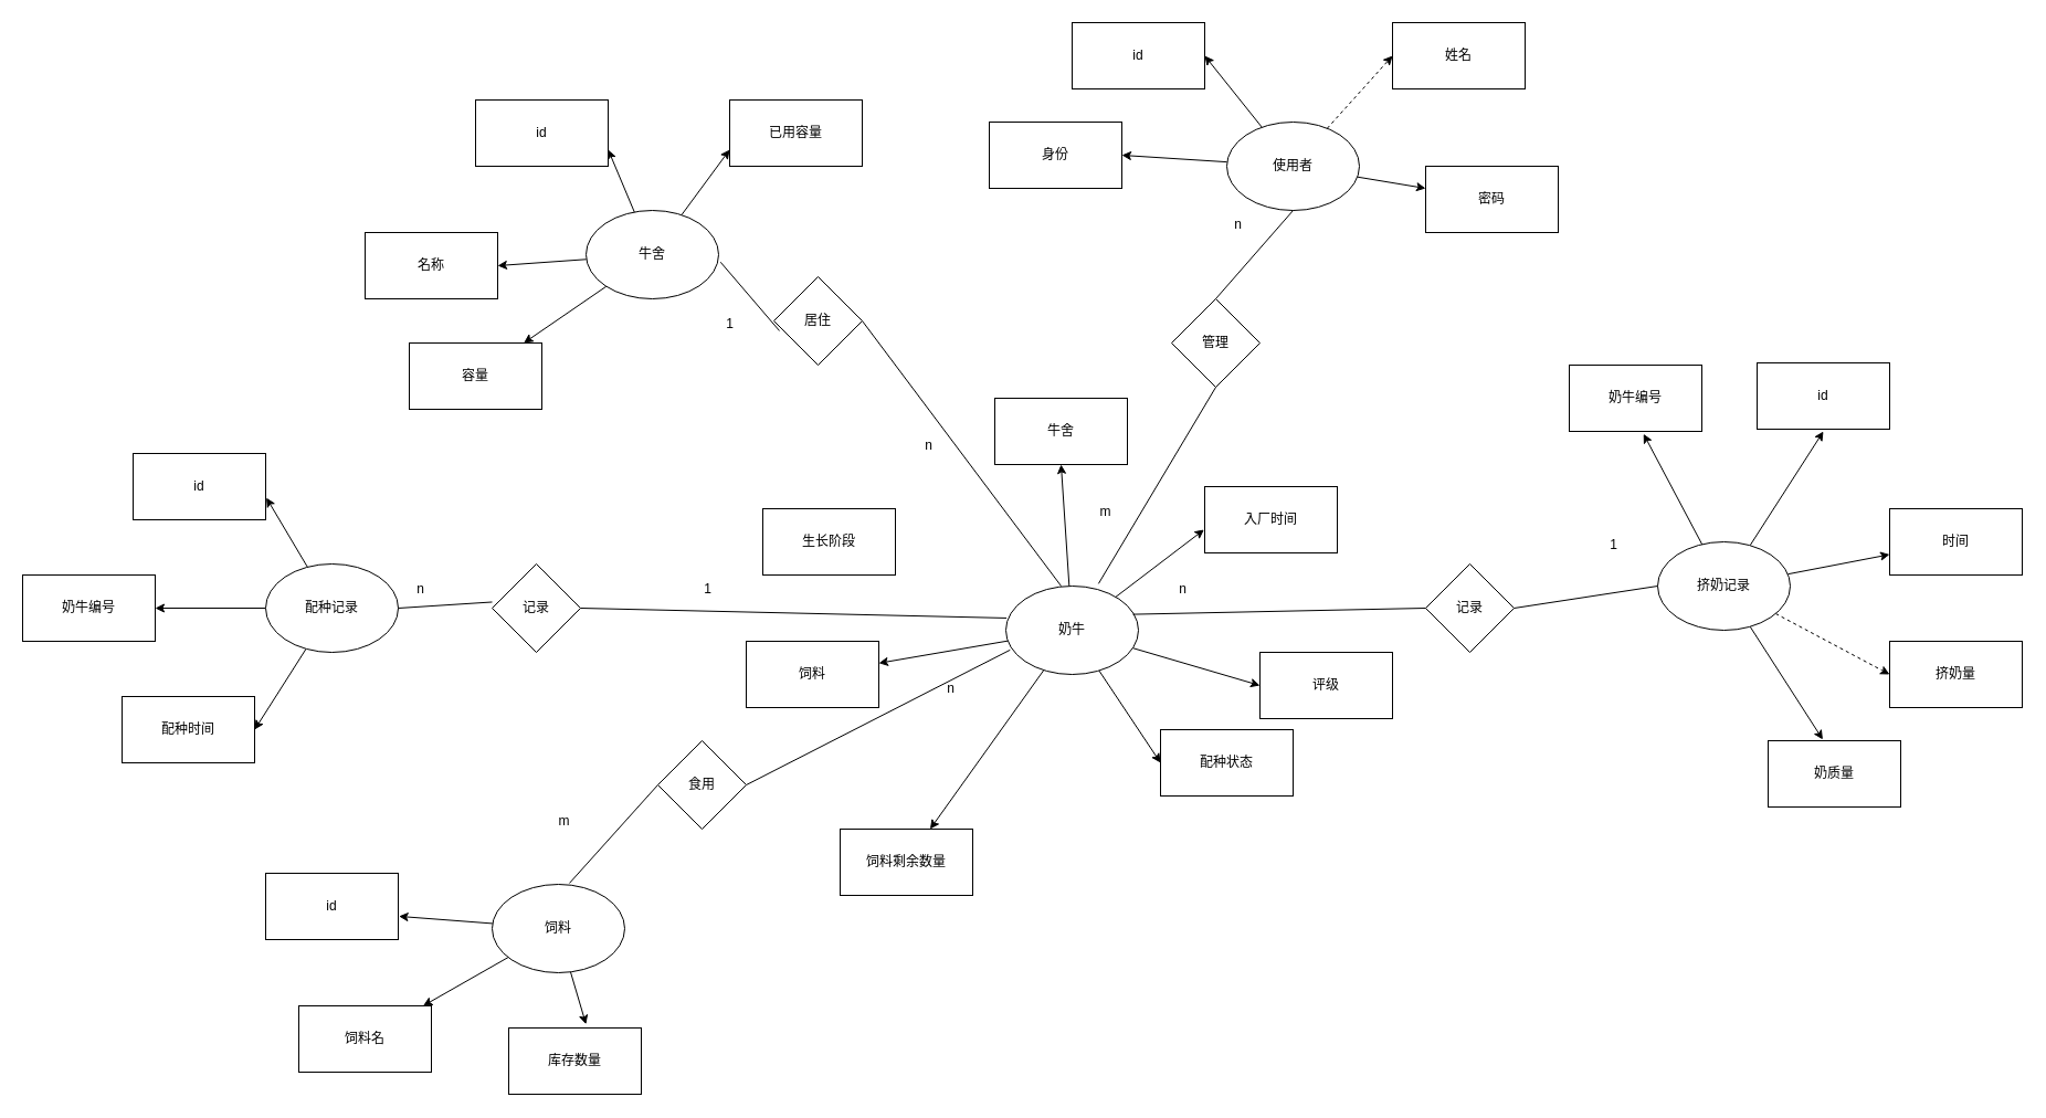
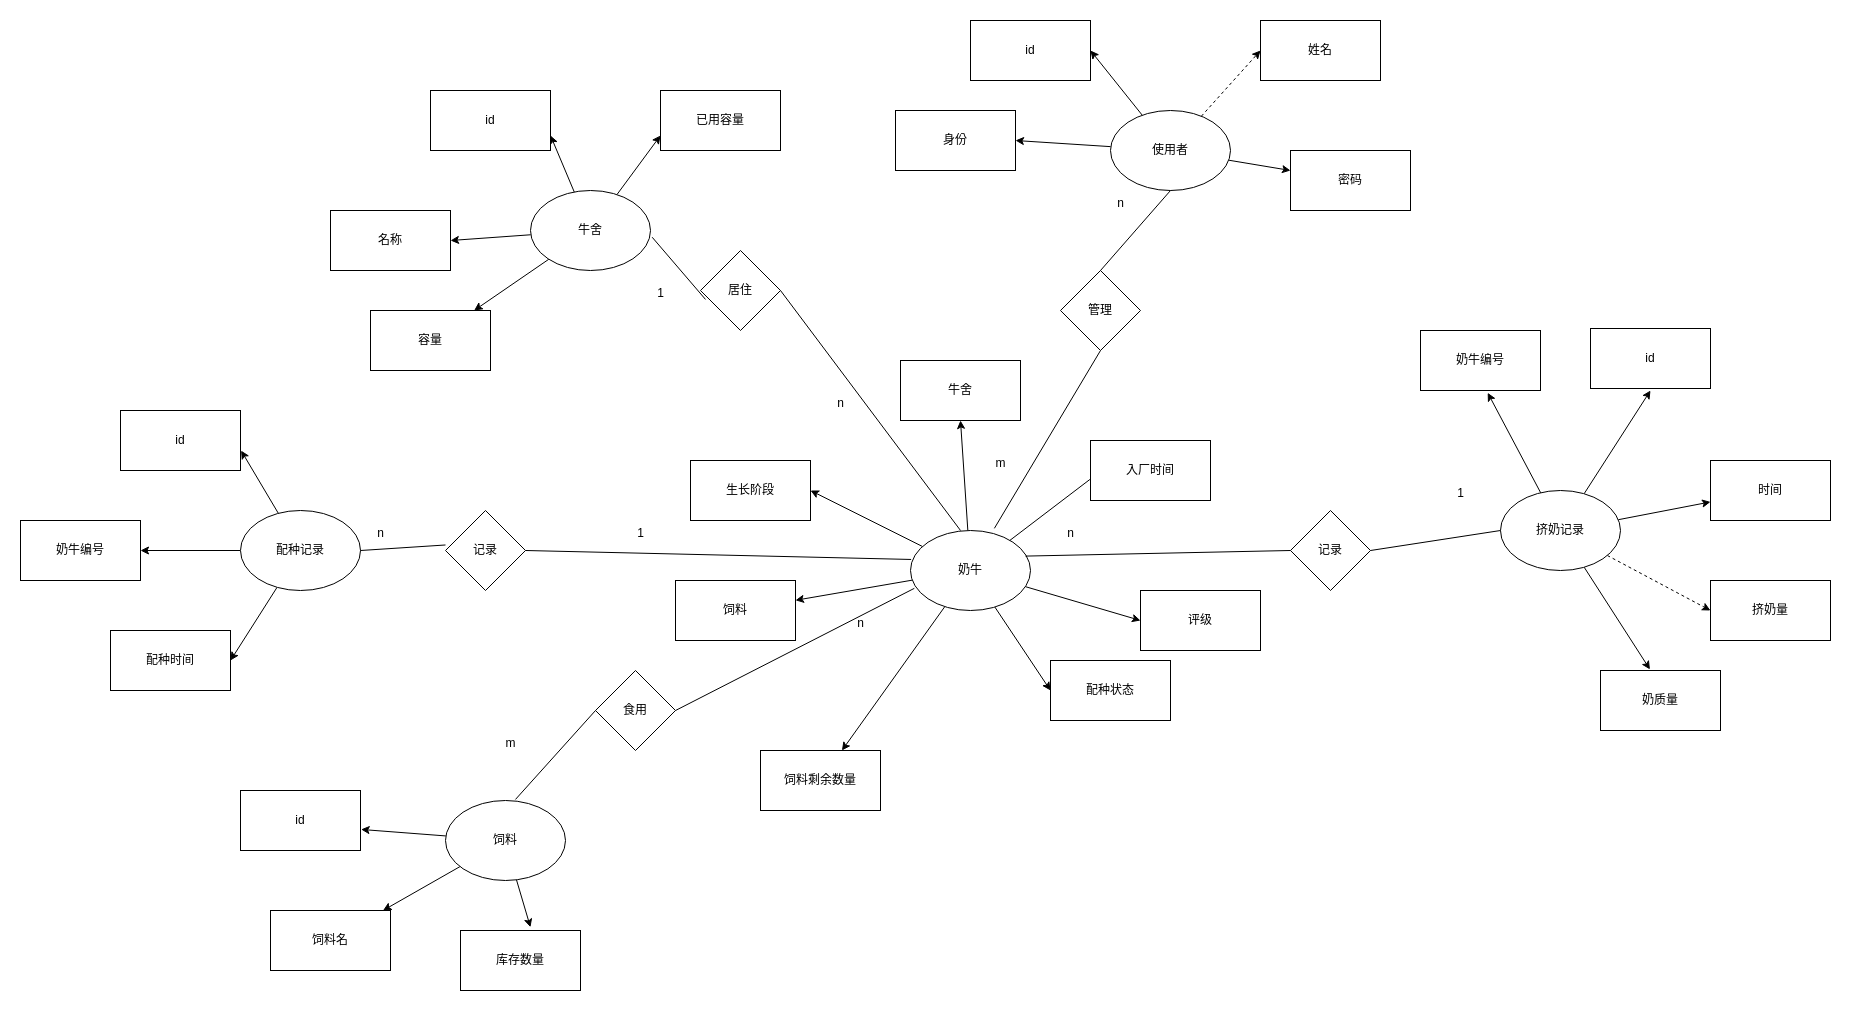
  <mxCell id="0" />
  <mxCell id="1" parent="0" />
  <mxCell id="2" style="rounded=0;orthogonalLoop=1;jettySize=auto;html=1;entryX=0.5;entryY=1;entryDx=0;entryDy=0;" edge="1" parent="1" source="8" target="12"><mxGeometry relative="1" as="geometry" /></mxCell>
+ <mxCell id="3" style="rounded=0;orthogonalLoop=1;jettySize=auto;html=1;entryX=1;entryY=0.5;entryDx=0;entryDy=0;" edge="1" parent="1" source="8" target="9"><mxGeometry relative="1" as="geometry" /></mxCell>
  <mxCell id="4" style="rounded=0;orthogonalLoop=1;jettySize=auto;html=1;" edge="1" parent="1" source="8" target="11"><mxGeometry relative="1" as="geometry" /></mxCell>
  <mxCell id="5" style="rounded=0;orthogonalLoop=1;jettySize=auto;html=1;" edge="1" parent="1" source="8" target="10"><mxGeometry relative="1" as="geometry" /></mxCell>
  <mxCell id="6" style="rounded=0;orthogonalLoop=1;jettySize=auto;html=1;entryX=0;entryY=0.5;entryDx=0;entryDy=0;" edge="1" parent="1" source="8" target="14"><mxGeometry relative="1" as="geometry" /></mxCell>
  <mxCell id="7" style="rounded=0;orthogonalLoop=1;jettySize=auto;html=1;entryX=0;entryY=0.5;entryDx=0;entryDy=0;" edge="1" parent="1" source="8" target="15"><mxGeometry relative="1" as="geometry" /></mxCell>
  <mxCell id="8" value="奶牛" style="ellipse;whiteSpace=wrap;html=1;" vertex="1" parent="1"><mxGeometry x="910" y="530" width="120" height="80" as="geometry" /></mxCell>
  <mxCell id="9" value="生长阶段" style="rounded=0;whiteSpace=wrap;html=1;" vertex="1" parent="1"><mxGeometry x="690" y="460" width="120" height="60" as="geometry" /></mxCell>
  <mxCell id="10" value="饲料" style="rounded=0;whiteSpace=wrap;html=1;" vertex="1" parent="1"><mxGeometry x="675" y="580" width="120" height="60" as="geometry" /></mxCell>
  <mxCell id="11" value="饲料剩余数量" style="rounded=0;whiteSpace=wrap;html=1;" vertex="1" parent="1"><mxGeometry x="760" y="750" width="120" height="60" as="geometry" /></mxCell>
  <mxCell id="12" value="牛舍" style="rounded=0;whiteSpace=wrap;html=1;" vertex="1" parent="1"><mxGeometry x="900" y="360" width="120" height="60" as="geometry" /></mxCell>
  <mxCell id="13" value="入厂时间" style="rounded=0;whiteSpace=wrap;html=1;" vertex="1" parent="1"><mxGeometry x="1090" y="440" width="120" height="60" as="geometry" /></mxCell>
  <mxCell id="14" value="评级" style="rounded=0;whiteSpace=wrap;html=1;" vertex="1" parent="1"><mxGeometry x="1140" y="590" width="120" height="60" as="geometry" /></mxCell>
  <mxCell id="15" value="配种状态" style="rounded=0;whiteSpace=wrap;html=1;" vertex="1" parent="1"><mxGeometry x="1050" y="660" width="120" height="60" as="geometry" /></mxCell>
- <mxCell id="16" style="rounded=0;orthogonalLoop=1;jettySize=auto;html=1;entryX=-0.005;entryY=0.649;entryDx=0;entryDy=0;entryPerimeter=0;" edge="1" parent="1" source="8" target="13"><mxGeometry relative="1" as="geometry" /></mxCell>
+ <mxCell id="16" style="rounded=0;orthogonalLoop=1;jettySize=auto;html=1;entryX=-0.005;entryY=0.649;entryDx=0;entryDy=0;entryPerimeter=0;endArrow=none;" edge="1" parent="1" source="8" target="13"><mxGeometry relative="1" as="geometry" /></mxCell>
  <mxCell id="17" style="rounded=0;orthogonalLoop=1;jettySize=auto;html=1;" edge="1" parent="1" source="18" target="20"><mxGeometry relative="1" as="geometry" /></mxCell>
  <mxCell id="18" value="饲料" style="ellipse;whiteSpace=wrap;html=1;" vertex="1" parent="1"><mxGeometry x="445" y="800" width="120" height="80" as="geometry" /></mxCell>
  <mxCell id="19" value="id" style="rounded=0;whiteSpace=wrap;html=1;" vertex="1" parent="1"><mxGeometry x="240" y="790" width="120" height="60" as="geometry" /></mxCell>
  <mxCell id="20" value="饲料名" style="rounded=0;whiteSpace=wrap;html=1;" vertex="1" parent="1"><mxGeometry x="270" y="910" width="120" height="60" as="geometry" /></mxCell>
  <mxCell id="21" value="库存数量" style="rounded=0;whiteSpace=wrap;html=1;" vertex="1" parent="1"><mxGeometry x="460" y="930" width="120" height="60" as="geometry" /></mxCell>
  <mxCell id="22" style="rounded=0;orthogonalLoop=1;jettySize=auto;html=1;entryX=1.005;entryY=0.649;entryDx=0;entryDy=0;entryPerimeter=0;" edge="1" parent="1" source="18" target="19"><mxGeometry relative="1" as="geometry" /></mxCell>
  <mxCell id="23" style="rounded=0;orthogonalLoop=1;jettySize=auto;html=1;entryX=0.583;entryY=-0.055;entryDx=0;entryDy=0;entryPerimeter=0;" edge="1" parent="1" source="18" target="21"><mxGeometry relative="1" as="geometry" /></mxCell>
  <mxCell id="24" style="rounded=0;orthogonalLoop=1;jettySize=auto;html=1;entryX=1;entryY=0.75;entryDx=0;entryDy=0;" edge="1" parent="1" source="28" target="29"><mxGeometry relative="1" as="geometry" /></mxCell>
  <mxCell id="25" style="rounded=0;orthogonalLoop=1;jettySize=auto;html=1;entryX=0;entryY=0.75;entryDx=0;entryDy=0;" edge="1" parent="1" source="28" target="32"><mxGeometry relative="1" as="geometry" /></mxCell>
  <mxCell id="26" style="rounded=0;orthogonalLoop=1;jettySize=auto;html=1;entryX=1;entryY=0.5;entryDx=0;entryDy=0;" edge="1" parent="1" source="28" target="30"><mxGeometry relative="1" as="geometry" /></mxCell>
  <mxCell id="27" style="rounded=0;orthogonalLoop=1;jettySize=auto;html=1;" edge="1" parent="1" source="28" target="31"><mxGeometry relative="1" as="geometry" /></mxCell>
  <mxCell id="28" value="牛舍" style="ellipse;whiteSpace=wrap;html=1;" vertex="1" parent="1"><mxGeometry x="530" y="190" width="120" height="80" as="geometry" /></mxCell>
  <mxCell id="29" value="id" style="rounded=0;whiteSpace=wrap;html=1;" vertex="1" parent="1"><mxGeometry x="430" y="90" width="120" height="60" as="geometry" /></mxCell>
  <mxCell id="30" value="名称" style="rounded=0;whiteSpace=wrap;html=1;" vertex="1" parent="1"><mxGeometry x="330" y="210" width="120" height="60" as="geometry" /></mxCell>
  <mxCell id="31" value="容量" style="rounded=0;whiteSpace=wrap;html=1;" vertex="1" parent="1"><mxGeometry x="370" y="310" width="120" height="60" as="geometry" /></mxCell>
  <mxCell id="32" value="已用容量" style="rounded=0;whiteSpace=wrap;html=1;" vertex="1" parent="1"><mxGeometry x="660" y="90" width="120" height="60" as="geometry" /></mxCell>
  <mxCell id="33" value="" style="endArrow=none;html=1;rounded=0;entryX=0.417;entryY=0;entryDx=0;entryDy=0;entryPerimeter=0;exitX=1;exitY=0.5;exitDx=0;exitDy=0;" edge="1" parent="1" source="34" target="8"><mxGeometry width="50" height="50" relative="1" as="geometry"><mxPoint x="820" y="290" as="sourcePoint" /><mxPoint x="760" y="280" as="targetPoint" /></mxGeometry></mxCell>
  <mxCell id="34" value="居住" style="rhombus;whiteSpace=wrap;html=1;" vertex="1" parent="1"><mxGeometry x="700" y="250" width="80" height="80" as="geometry" /></mxCell>
  <mxCell id="35" value="n" style="text;html=1;align=center;verticalAlign=middle;resizable=0;points=[];autosize=1;strokeColor=none;fillColor=none;" vertex="1" parent="1"><mxGeometry x="825" y="388" width="30" height="30" as="geometry" /></mxCell>
  <mxCell id="36" value="" style="endArrow=none;html=1;rounded=0;entryX=0.063;entryY=0.612;entryDx=0;entryDy=0;entryPerimeter=0;exitX=1.014;exitY=0.584;exitDx=0;exitDy=0;exitPerimeter=0;" edge="1" parent="1" source="28" target="34"><mxGeometry width="50" height="50" relative="1" as="geometry"><mxPoint x="750" y="180" as="sourcePoint" /><mxPoint x="930" y="420" as="targetPoint" /></mxGeometry></mxCell>
  <mxCell id="37" value="1" style="text;html=1;align=center;verticalAlign=middle;resizable=0;points=[];autosize=1;strokeColor=none;fillColor=none;" vertex="1" parent="1"><mxGeometry x="645" y="278" width="30" height="30" as="geometry" /></mxCell>
  <mxCell id="38" value="食用" style="rhombus;whiteSpace=wrap;html=1;" vertex="1" parent="1"><mxGeometry x="595" y="670" width="80" height="80" as="geometry" /></mxCell>
  <mxCell id="39" value="" style="endArrow=none;html=1;rounded=0;entryX=0.032;entryY=0.723;entryDx=0;entryDy=0;entryPerimeter=0;exitX=1;exitY=0.5;exitDx=0;exitDy=0;" edge="1" parent="1" source="38" target="8"><mxGeometry width="50" height="50" relative="1" as="geometry"><mxPoint x="750" y="720" as="sourcePoint" /><mxPoint x="800" y="670" as="targetPoint" /></mxGeometry></mxCell>
  <mxCell id="40" value="n" style="text;html=1;align=center;verticalAlign=middle;resizable=0;points=[];autosize=1;strokeColor=none;fillColor=none;" vertex="1" parent="1"><mxGeometry x="845" y="608" width="30" height="30" as="geometry" /></mxCell>
  <mxCell id="41" value="" style="endArrow=none;html=1;rounded=0;entryX=0;entryY=0.5;entryDx=0;entryDy=0;exitX=0.583;exitY=-0.013;exitDx=0;exitDy=0;exitPerimeter=0;" edge="1" parent="1" source="18" target="38"><mxGeometry width="50" height="50" relative="1" as="geometry"><mxPoint x="380" y="771" as="sourcePoint" /><mxPoint x="619" y="649" as="targetPoint" /></mxGeometry></mxCell>
  <mxCell id="42" value="m" style="text;html=1;align=center;verticalAlign=middle;resizable=0;points=[];autosize=1;strokeColor=none;fillColor=none;" vertex="1" parent="1"><mxGeometry x="495" y="728" width="30" height="30" as="geometry" /></mxCell>
  <mxCell id="43" style="rounded=0;orthogonalLoop=1;jettySize=auto;html=1;entryX=1;entryY=0.5;entryDx=0;entryDy=0;" edge="1" parent="1" source="45" target="47"><mxGeometry relative="1" as="geometry" /></mxCell>
  <mxCell id="44" style="rounded=0;orthogonalLoop=1;jettySize=auto;html=1;entryX=1;entryY=0.5;entryDx=0;entryDy=0;" edge="1" parent="1" source="45" target="48"><mxGeometry relative="1" as="geometry" /></mxCell>
  <mxCell id="45" value="配种记录" style="ellipse;whiteSpace=wrap;html=1;" vertex="1" parent="1"><mxGeometry x="240" y="510" width="120" height="80" as="geometry" /></mxCell>
  <mxCell id="46" value="id" style="rounded=0;whiteSpace=wrap;html=1;" vertex="1" parent="1"><mxGeometry x="120" y="410" width="120" height="60" as="geometry" /></mxCell>
  <mxCell id="47" value="奶牛编号" style="rounded=0;whiteSpace=wrap;html=1;" vertex="1" parent="1"><mxGeometry x="20" y="520" width="120" height="60" as="geometry" /></mxCell>
  <mxCell id="48" value="配种时间" style="rounded=0;whiteSpace=wrap;html=1;" vertex="1" parent="1"><mxGeometry x="110" y="630" width="120" height="60" as="geometry" /></mxCell>
  <mxCell id="49" style="rounded=0;orthogonalLoop=1;jettySize=auto;html=1;entryX=1.005;entryY=0.668;entryDx=0;entryDy=0;entryPerimeter=0;" edge="1" parent="1" source="45" target="46"><mxGeometry relative="1" as="geometry" /></mxCell>
  <mxCell id="50" value="记录" style="rhombus;whiteSpace=wrap;html=1;" vertex="1" parent="1"><mxGeometry x="445" y="510" width="80" height="80" as="geometry" /></mxCell>
  <mxCell id="51" value="" style="endArrow=none;html=1;rounded=0;entryX=0.005;entryY=0.362;entryDx=0;entryDy=0;entryPerimeter=0;exitX=1;exitY=0.5;exitDx=0;exitDy=0;" edge="1" parent="1" source="50" target="8"><mxGeometry width="50" height="50" relative="1" as="geometry"><mxPoint x="600" y="570" as="sourcePoint" /><mxPoint x="650" y="520" as="targetPoint" /></mxGeometry></mxCell>
  <mxCell id="52" value="1" style="text;html=1;align=center;verticalAlign=middle;resizable=0;points=[];autosize=1;strokeColor=none;fillColor=none;" vertex="1" parent="1"><mxGeometry x="625" y="518" width="30" height="30" as="geometry" /></mxCell>
  <mxCell id="53" value="" style="endArrow=none;html=1;rounded=0;entryX=0;entryY=0.431;entryDx=0;entryDy=0;entryPerimeter=0;exitX=1;exitY=0.5;exitDx=0;exitDy=0;" edge="1" parent="1" source="45" target="50"><mxGeometry width="50" height="50" relative="1" as="geometry"><mxPoint x="360" y="540" as="sourcePoint" /><mxPoint x="410" y="490" as="targetPoint" /></mxGeometry></mxCell>
  <mxCell id="54" value="n" style="text;html=1;align=center;verticalAlign=middle;resizable=0;points=[];autosize=1;strokeColor=none;fillColor=none;" vertex="1" parent="1"><mxGeometry x="365" y="518" width="30" height="30" as="geometry" /></mxCell>
  <mxCell id="55" style="rounded=0;orthogonalLoop=1;jettySize=auto;html=1;" edge="1" parent="1" source="58" target="61"><mxGeometry relative="1" as="geometry" /></mxCell>
  <mxCell id="56" style="rounded=0;orthogonalLoop=1;jettySize=auto;html=1;entryX=0;entryY=0.5;entryDx=0;entryDy=0;dashed=1;" edge="1" parent="1" source="58" target="62"><mxGeometry relative="1" as="geometry" /></mxCell>
  <mxCell id="57" style="rounded=0;orthogonalLoop=1;jettySize=auto;html=1;" edge="1" parent="1" source="58"><mxGeometry relative="1" as="geometry"><mxPoint x="1650" y="390" as="targetPoint" /></mxGeometry></mxCell>
  <mxCell id="58" value="挤奶记录" style="ellipse;whiteSpace=wrap;html=1;" vertex="1" parent="1"><mxGeometry x="1500" y="490" width="120" height="80" as="geometry" /></mxCell>
  <mxCell id="59" value="id" style="rounded=0;whiteSpace=wrap;html=1;" vertex="1" parent="1"><mxGeometry x="1590" y="328" width="120" height="60" as="geometry" /></mxCell>
  <mxCell id="60" value="奶牛编号" style="rounded=0;whiteSpace=wrap;html=1;" vertex="1" parent="1"><mxGeometry x="1420" y="330" width="120" height="60" as="geometry" /></mxCell>
  <mxCell id="61" value="时间" style="rounded=0;whiteSpace=wrap;html=1;" vertex="1" parent="1"><mxGeometry x="1710" y="460" width="120" height="60" as="geometry" /></mxCell>
  <mxCell id="62" value="挤奶量" style="rounded=0;whiteSpace=wrap;html=1;" vertex="1" parent="1"><mxGeometry x="1710" y="580" width="120" height="60" as="geometry" /></mxCell>
  <mxCell id="63" value="奶质量" style="rounded=0;whiteSpace=wrap;html=1;" vertex="1" parent="1"><mxGeometry x="1600" y="670" width="120" height="60" as="geometry" /></mxCell>
  <mxCell id="64" style="rounded=0;orthogonalLoop=1;jettySize=auto;html=1;entryX=0.56;entryY=1.038;entryDx=0;entryDy=0;entryPerimeter=0;" edge="1" parent="1" source="58" target="60"><mxGeometry relative="1" as="geometry" /></mxCell>
  <mxCell id="65" style="rounded=0;orthogonalLoop=1;jettySize=auto;html=1;entryX=0.412;entryY=-0.018;entryDx=0;entryDy=0;entryPerimeter=0;" edge="1" parent="1" source="58" target="63"><mxGeometry relative="1" as="geometry" /></mxCell>
  <mxCell id="66" value="记录" style="rhombus;whiteSpace=wrap;html=1;" vertex="1" parent="1"><mxGeometry x="1290" y="510" width="80" height="80" as="geometry" /></mxCell>
  <mxCell id="67" value="" style="endArrow=none;html=1;rounded=0;exitX=1;exitY=0.5;exitDx=0;exitDy=0;entryX=0;entryY=0.5;entryDx=0;entryDy=0;" edge="1" parent="1" source="66" target="58"><mxGeometry width="50" height="50" relative="1" as="geometry"><mxPoint x="1400" y="540" as="sourcePoint" /><mxPoint x="1450" y="490" as="targetPoint" /></mxGeometry></mxCell>
  <mxCell id="68" value="" style="endArrow=none;html=1;rounded=0;entryX=0;entryY=0.5;entryDx=0;entryDy=0;exitX=0.958;exitY=0.32;exitDx=0;exitDy=0;exitPerimeter=0;" edge="1" parent="1" source="8" target="66"><mxGeometry width="50" height="50" relative="1" as="geometry"><mxPoint x="1240" y="530" as="sourcePoint" /><mxPoint x="1290" y="480" as="targetPoint" /></mxGeometry></mxCell>
  <mxCell id="69" style="rounded=0;orthogonalLoop=1;jettySize=auto;html=1;entryX=1;entryY=0.5;entryDx=0;entryDy=0;" edge="1" parent="1" source="73" target="74"><mxGeometry relative="1" as="geometry" /></mxCell>
  <mxCell id="70" style="rounded=0;orthogonalLoop=1;jettySize=auto;html=1;entryX=1;entryY=0.5;entryDx=0;entryDy=0;" edge="1" parent="1" source="73" target="77"><mxGeometry relative="1" as="geometry" /></mxCell>
  <mxCell id="71" style="rounded=0;orthogonalLoop=1;jettySize=auto;html=1;" edge="1" parent="1" source="73" target="76"><mxGeometry relative="1" as="geometry" /></mxCell>
  <mxCell id="72" style="rounded=0;orthogonalLoop=1;jettySize=auto;html=1;entryX=0;entryY=0.5;entryDx=0;entryDy=0;dashed=1;" edge="1" parent="1" source="73" target="75"><mxGeometry relative="1" as="geometry" /></mxCell>
  <mxCell id="73" value="使用者" style="ellipse;whiteSpace=wrap;html=1;" vertex="1" parent="1"><mxGeometry x="1110" width="120" height="80" as="geometry" y="110" /></mxCell>
  <mxCell id="74" value="id" style="rounded=0;whiteSpace=wrap;html=1;" vertex="1" parent="1"><mxGeometry x="970" y="20" width="120" height="60" as="geometry" /></mxCell>
  <mxCell id="75" value="姓名" style="rounded=0;whiteSpace=wrap;html=1;" vertex="1" parent="1"><mxGeometry x="1260" y="20" width="120" height="60" as="geometry" /></mxCell>
  <mxCell id="76" value="密码" style="rounded=0;whiteSpace=wrap;html=1;" vertex="1" parent="1"><mxGeometry x="1290" y="150" width="120" height="60" as="geometry" /></mxCell>
  <mxCell id="77" value="身份" style="rounded=0;whiteSpace=wrap;html=1;" vertex="1" parent="1"><mxGeometry x="895" width="120" height="60" as="geometry" y="110" /></mxCell>
  <mxCell id="78" value="管理" style="rhombus;whiteSpace=wrap;html=1;" vertex="1" parent="1"><mxGeometry x="1060" y="270" width="80" height="80" as="geometry" /></mxCell>
  <mxCell id="79" value="" style="endArrow=none;html=1;rounded=0;entryX=0.5;entryY=1;entryDx=0;entryDy=0;exitX=0.5;exitY=0;exitDx=0;exitDy=0;" edge="1" parent="1" source="78" target="73"><mxGeometry width="50" height="50" relative="1" as="geometry"><mxPoint x="1150" y="270" as="sourcePoint" /><mxPoint x="1200" y="220" as="targetPoint" /></mxGeometry></mxCell>
  <mxCell id="80" value="" style="endArrow=none;html=1;rounded=0;entryX=0.5;entryY=1;entryDx=0;entryDy=0;exitX=0.699;exitY=-0.027;exitDx=0;exitDy=0;exitPerimeter=0;" edge="1" parent="1" source="8" target="78"><mxGeometry width="50" height="50" relative="1" as="geometry"><mxPoint x="1200" y="370" as="sourcePoint" /><mxPoint x="1250" y="320" as="targetPoint" /></mxGeometry></mxCell>
  <mxCell id="81" value="1" style="text;html=1;align=center;verticalAlign=middle;resizable=0;points=[];autosize=1;strokeColor=none;fillColor=none;" vertex="1" parent="1"><mxGeometry x="1445" y="478" width="30" height="30" as="geometry" /></mxCell>
  <mxCell id="82" value="n" style="text;html=1;align=center;verticalAlign=middle;resizable=0;points=[];autosize=1;strokeColor=none;fillColor=none;" vertex="1" parent="1"><mxGeometry x="1055" y="518" width="30" height="30" as="geometry" /></mxCell>
  <mxCell id="83" value="n" style="text;html=1;align=center;verticalAlign=middle;resizable=0;points=[];autosize=1;strokeColor=none;fillColor=none;" vertex="1" parent="1"><mxGeometry x="1105" y="188" width="30" height="30" as="geometry" /></mxCell>
  <mxCell id="84" value="m" style="text;html=1;align=center;verticalAlign=middle;resizable=0;points=[];autosize=1;strokeColor=none;fillColor=none;" vertex="1" parent="1"><mxGeometry x="985" y="448" width="30" height="30" as="geometry" /></mxCell>
